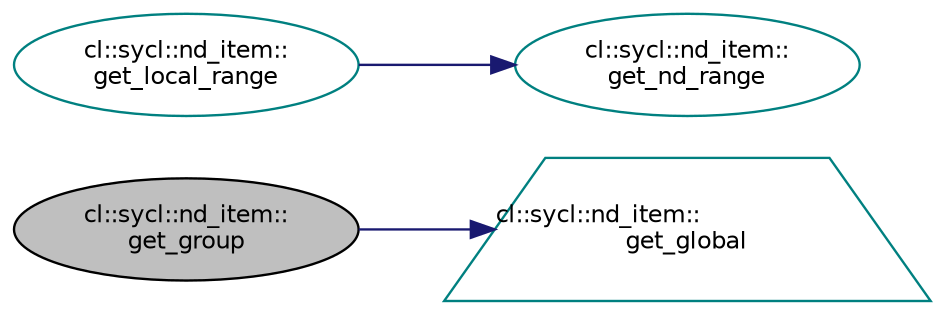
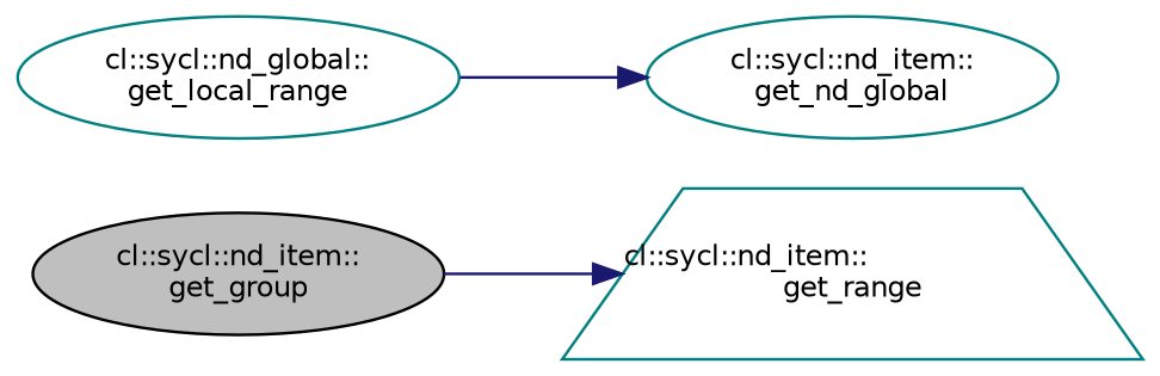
  digraph {
    rankdir=LR
    node [color=teal fontname=Helvetica fontsize=10 shape=ellipse]
    edge [color=midnightblue fontname=Helvetica fontsize=10 labelfontname=Helvetica labelfontsize=10 style=solid]
    n1 [color=black fillcolor=grey75 fontcolor=black height=0.2 label="cl::sycl::nd_item::\lget_group" style=filled width=0.4]
-   n2 [height=0.2 label="cl::sycl::nd_item::\lget_global" shape=trapezium width=0.4]
-   n3 [height=0.2 label="cl::sycl::nd_item::\lget_local_range" width=0.4]
-   n4 [height=0.2 label="cl::sycl::nd_item::\lget_nd_range" width=0.4]
+   n2 [height=0.2 label="cl::sycl::nd_item::\lget_range" shape=trapezium width=0.4]
+   n3 [height=0.2 label="cl::sycl::nd_global::\lget_local_range" width=0.4]
+   n4 [height=0.2 label="cl::sycl::nd_item::\lget_nd_global" width=0.4]
    n1 -> n2
    n3 -> n4
  }
